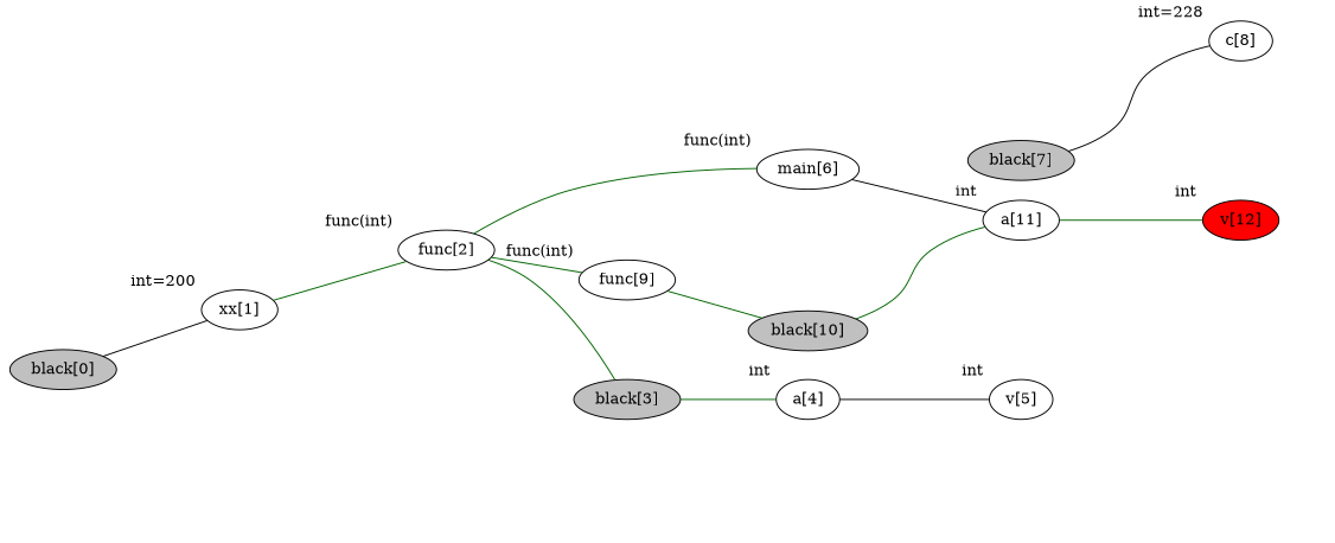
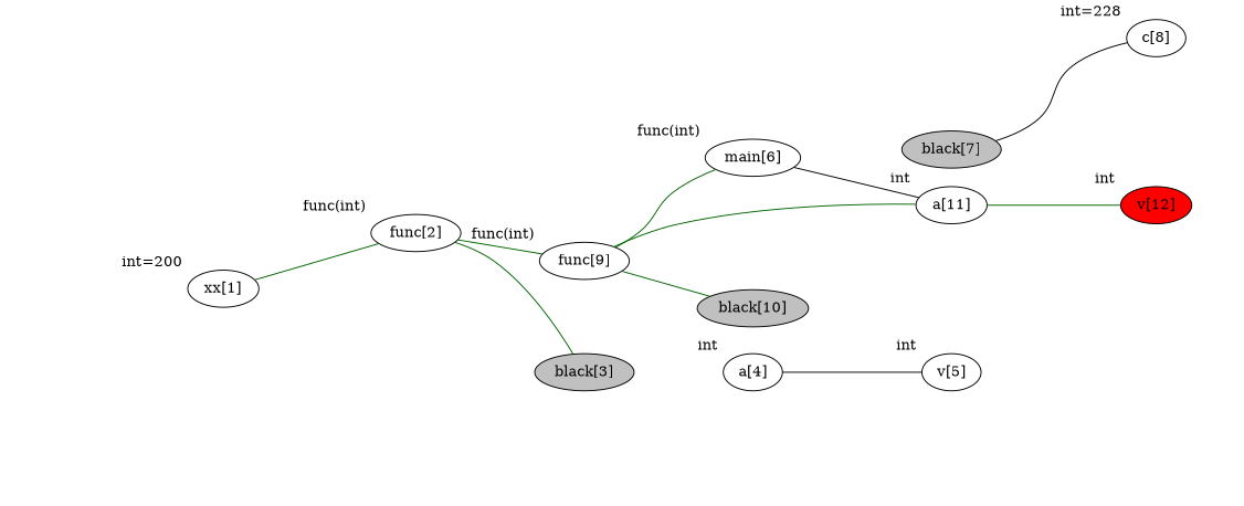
  graph {
    rankdir=LR
    node [style=invis]
    edge [style=invis]
    n1 [label="xx[1]" xlabel="int=200 " style=""]
    v0center [width=0]
    v0notVisibleR
    n4 [label="func[2]" xlabel="func(int) " style=""]
    v1center [width=0]
    v1notVisibleR
    n7 [label="func[9]" xlabel="func(int) " style=""]
    v2center [width=0]
    n9 [fillcolor=grey label="black[3]" style=filled xlabel=" "]
    n10 [label="main[6]" xlabel="func(int) " style=""]
    v9center [width=0]
    n12 [fillcolor=grey label="black[10]" style=filled xlabel=" "]
    v6notVisibleL
    v6center [width=0]
    n15 [fillcolor=grey label="black[7]" style=filled xlabel=" "]
    n16 [label="c[8]" xlabel="int=228 " style=""]
    v7center [width=0]
    v7notVisibleR
    n19 [label="a[11]" xlabel="int " style=""]
    v10center [width=0]
    v10notVisibleR
    n22 [fillcolor=red label="v[12]" style=filled xlabel="int "]
    v11center [width=0]
    v11notVisibleR
    n25 [label="a[4]" xlabel="int " style=""]
    v3center [width=0]
    v3notVisibleR
    n28 [label="v[5]" xlabel="int " style=""]
    v4center [width=0]
    v4notVisibleR
-   n31 [fillcolor=grey label="black[0]" style=filled xlabel=" "]
    subgraph sub_1 {
      rank=same
      n1
      v0center
      v0notVisibleR
    }
    subgraph sub_2 {
      rank=same
      n4
      v1center
      v1notVisibleR
    }
    subgraph sub_3 {
      rank=same
      n7
      v2center
      n9
    }
    subgraph sub_4 {
      rank=same
      n10
      v9center
      n12
    }
    subgraph sub_5 {
      rank=same
      v6notVisibleL
      v6center
      n15
    }
    subgraph sub_6 {
      rank=same
      n16
      v7center
      v7notVisibleR
    }
    subgraph sub_7 {
      rank=same
      n19
      v10center
      v10notVisibleR
    }
    subgraph sub_8 {
      rank=same
      n22
      v11center
      v11notVisibleR
    }
    subgraph sub_9 {
      rank=same
      n25
      v3center
      v3notVisibleR
    }
    subgraph sub_10 {
      rank=same
      n28
      v4center
      v4notVisibleR
    }
    n1 -- v0center
    n1 -- n4 [color=darkgreen style=""]
    n1 -- v1center
    n1 -- v1notVisibleR
    v0center -- v0notVisibleR
    n4 -- v1center
    n4 -- n7 [color=darkgreen style=""]
    n4 -- v2center
    n4 -- n9 [color=darkgreen style=""]
    v1center -- v1notVisibleR
    n7 -- v2center
-   n4 -- n10 [color=darkgreen style=""]
+   n7 -- n10 [color=darkgreen style=""]
    n7 -- v9center
    n7 -- n12 [color=darkgreen style=""]
    v2center -- n9
-   n9 -- n25 [color=darkgreen style=""]
    n9 -- v3center
    n9 -- v3notVisibleR
    n10 -- v9center
    n10 -- v6notVisibleL
    n10 -- v6center
    n10 -- n19 [color=black style=""]
    v9center -- n12
-   n12 -- n19 [color=darkgreen style=""]
+   n7 -- n19 [color=darkgreen style=""]
    n12 -- v10center
    n12 -- v10notVisibleR
    v6notVisibleL -- v6center
    v6center -- n15
    n15 -- n16 [color=black style=""]
    n15 -- v7center
    n15 -- v7notVisibleR
    n16 -- v7center
    v7center -- v7notVisibleR
    n19 -- v10center
    n19 -- n22 [color=darkgreen style=""]
    n19 -- v11center
    n19 -- v11notVisibleR
    v10center -- v10notVisibleR
    n22 -- v11center
    v11center -- v11notVisibleR
    n25 -- v3center
    n25 -- n28 [color=black style=""]
    n25 -- v4center
    n25 -- v4notVisibleR
    v3center -- v3notVisibleR
    n28 -- v4center
    v4center -- v4notVisibleR
-   n31 -- n1 [color=black style=""]
-   n31 -- v0center
-   n31 -- v0notVisibleR
  }
